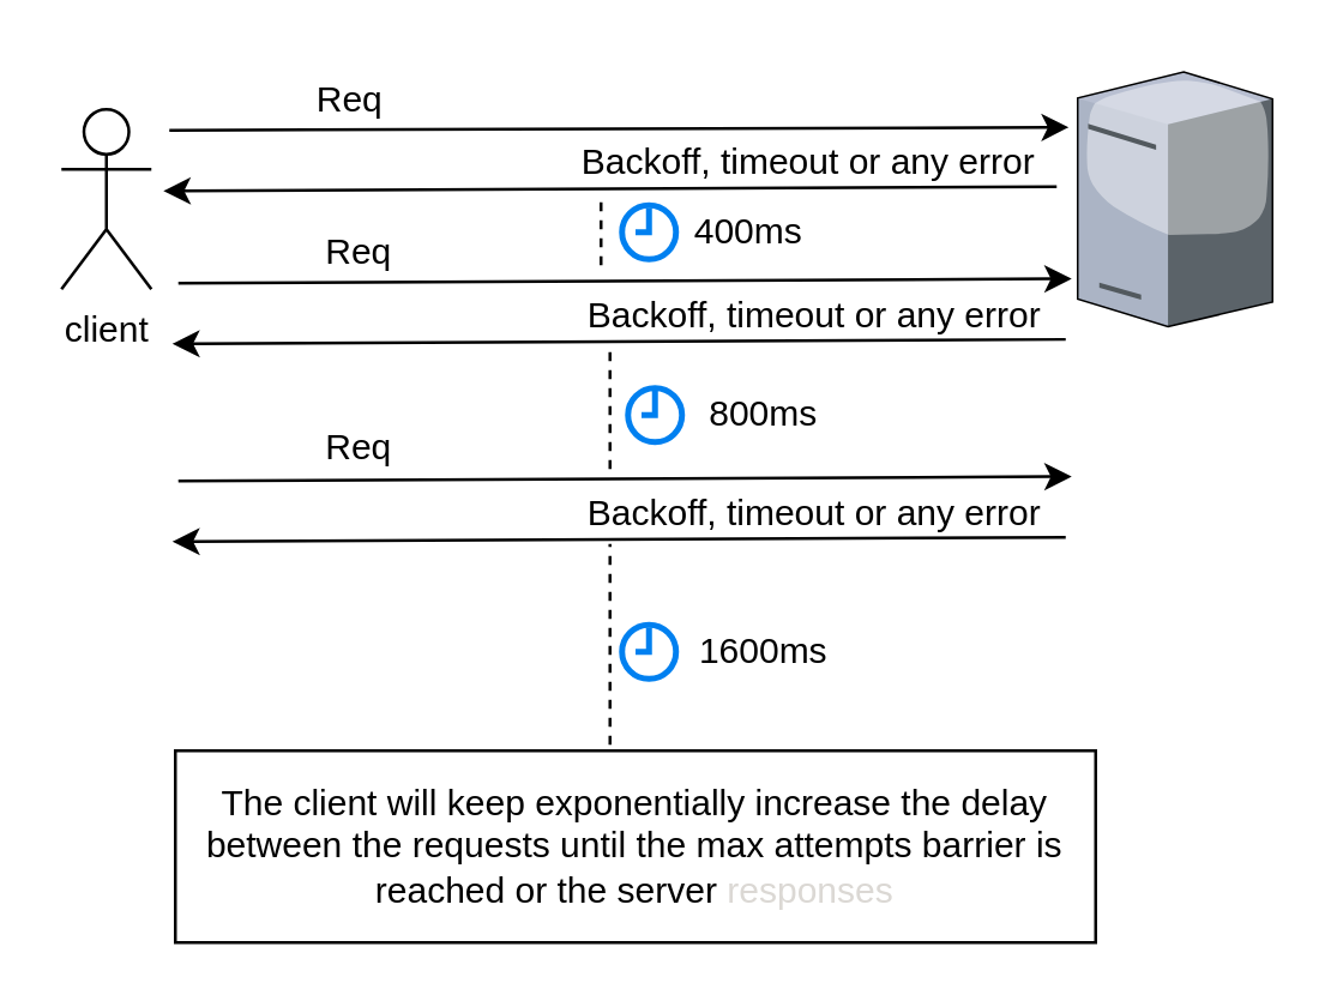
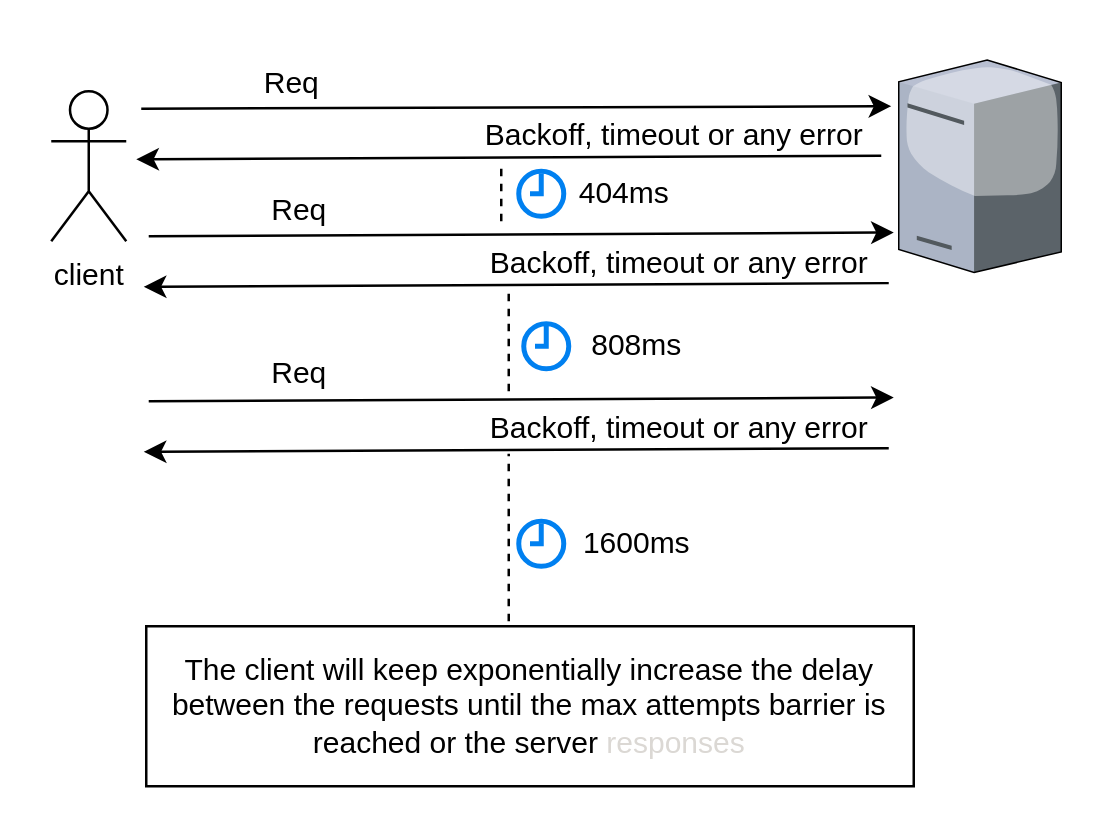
  <mxCell id="0" />
  <mxCell id="1" parent="0" />
  <mxCell id="2" value="client" style="shape=umlActor;verticalLabelPosition=bottom;verticalAlign=top;html=1;outlineConnect=0;" vertex="1" parent="1"><mxGeometry x="20" y="36" width="30" height="60" as="geometry" /></mxCell>
  <mxCell id="3" value="" style="verticalLabelPosition=bottom;sketch=0;aspect=fixed;html=1;verticalAlign=top;strokeColor=none;align=center;outlineConnect=0;shape=mxgraph.citrix.tower_server;" vertex="1" parent="1"><mxGeometry x="359" y="23.5" width="65" height="85" as="geometry" /></mxCell>
  <mxCell id="4" value="" style="endArrow=classic;html=1;rounded=0;" edge="1" parent="1"><mxGeometry width="50" height="50" relative="1" as="geometry"><mxPoint x="56" y="43" as="sourcePoint" /><mxPoint x="356" y="42" as="targetPoint" /></mxGeometry></mxCell>
  <mxCell id="5" value="Req" style="text;html=1;align=center;verticalAlign=middle;resizable=0;points=[];autosize=1;strokeColor=none;fillColor=none;" vertex="1" parent="1"><mxGeometry x="96" y="20" width="40" height="26" as="geometry" /></mxCell>
  <mxCell id="6" value="" style="endArrow=classic;html=1;rounded=0;entryX=-0.046;entryY=0.253;entryDx=0;entryDy=0;entryPerimeter=0;verticalAlign=middle;" edge="1" parent="1"><mxGeometry width="50" height="50" relative="1" as="geometry"><mxPoint x="352.01" y="61.755" as="sourcePoint" /><mxPoint x="54" y="63.25" as="targetPoint" /></mxGeometry></mxCell>
  <mxCell id="7" value="Backoff, timeout or any error" style="text;html=1;align=center;verticalAlign=middle;resizable=0;points=[];autosize=1;strokeColor=none;fillColor=none;" vertex="1" parent="1"><mxGeometry x="184" y="41" width="169" height="26" as="geometry" /></mxCell>
  <mxCell id="8" value="" style="endArrow=none;dashed=1;html=1;rounded=0;" edge="1" parent="1"><mxGeometry width="50" height="50" relative="1" as="geometry"><mxPoint x="200" y="88" as="sourcePoint" /><mxPoint x="200" y="64" as="targetPoint" /></mxGeometry></mxCell>
  <mxCell id="9" value="" style="html=1;verticalLabelPosition=bottom;align=center;labelBackgroundColor=#ffffff;verticalAlign=top;strokeWidth=2;strokeColor=#0080F0;shadow=0;dashed=0;shape=mxgraph.ios7.icons.clock;" vertex="1" parent="1"><mxGeometry x="207" y="68" width="18" height="18" as="geometry" /></mxCell>
  <mxCell id="10" value="Req" style="text;html=1;align=center;verticalAlign=middle;resizable=0;points=[];autosize=1;strokeColor=none;fillColor=none;" vertex="1" parent="1"><mxGeometry x="98.99" y="71" width="40" height="26" as="geometry" /></mxCell>
  <mxCell id="11" value="Backoff, timeout or any error" style="text;html=1;align=center;verticalAlign=middle;resizable=0;points=[];autosize=1;strokeColor=none;fillColor=none;" vertex="1" parent="1"><mxGeometry x="186.99" y="92" width="169" height="26" as="geometry" /></mxCell>
  <mxCell id="12" value="" style="endArrow=none;dashed=1;html=1;rounded=0;" edge="1" parent="1"><mxGeometry width="50" height="50" relative="1" as="geometry"><mxPoint x="203" y="156" as="sourcePoint" /><mxPoint x="202.99" y="115" as="targetPoint" /></mxGeometry></mxCell>
  <mxCell id="13" value="" style="html=1;verticalLabelPosition=bottom;align=center;labelBackgroundColor=#ffffff;verticalAlign=top;strokeWidth=2;strokeColor=#0080F0;shadow=0;dashed=0;shape=mxgraph.ios7.icons.clock;" vertex="1" parent="1"><mxGeometry x="209" y="129" width="18" height="18" as="geometry" /></mxCell>
  <mxCell id="14" value="" style="endArrow=classic;html=1;rounded=0;entryX=-0.046;entryY=0.253;entryDx=0;entryDy=0;entryPerimeter=0;verticalAlign=middle;" edge="1" parent="1"><mxGeometry width="50" height="50" relative="1" as="geometry"><mxPoint x="355" y="112.755" as="sourcePoint" /><mxPoint x="56.99" y="114.25" as="targetPoint" /></mxGeometry></mxCell>
  <mxCell id="15" value="" style="endArrow=classic;html=1;rounded=0;entryX=-0.046;entryY=0.253;entryDx=0;entryDy=0;entryPerimeter=0;" edge="1" parent="1"><mxGeometry width="50" height="50" relative="1" as="geometry"><mxPoint x="58.99" y="94" as="sourcePoint" /><mxPoint x="357" y="92.505" as="targetPoint" /></mxGeometry></mxCell>
  <mxCell id="16" value="Backoff, timeout or any error" style="text;html=1;align=center;verticalAlign=middle;resizable=0;points=[];autosize=1;strokeColor=none;fillColor=none;" vertex="1" parent="1"><mxGeometry x="186.99" y="158" width="169" height="26" as="geometry" /></mxCell>
  <mxCell id="17" value="" style="endArrow=none;dashed=1;html=1;rounded=0;" edge="1" parent="1"><mxGeometry width="50" height="50" relative="1" as="geometry"><mxPoint x="203" y="266" as="sourcePoint" /><mxPoint x="202.99" y="181" as="targetPoint" /></mxGeometry></mxCell>
  <mxCell id="18" value="" style="html=1;verticalLabelPosition=bottom;align=center;labelBackgroundColor=#ffffff;verticalAlign=top;strokeWidth=2;strokeColor=#0080F0;shadow=0;dashed=0;shape=mxgraph.ios7.icons.clock;" vertex="1" parent="1"><mxGeometry x="207" y="208" width="18" height="18" as="geometry" /></mxCell>
  <mxCell id="19" value="" style="endArrow=classic;html=1;rounded=0;entryX=-0.046;entryY=0.253;entryDx=0;entryDy=0;entryPerimeter=0;verticalAlign=middle;" edge="1" parent="1"><mxGeometry width="50" height="50" relative="1" as="geometry"><mxPoint x="355" y="178.755" as="sourcePoint" /><mxPoint x="56.99" y="180.25" as="targetPoint" /></mxGeometry></mxCell>
  <mxCell id="20" value="" style="endArrow=classic;html=1;rounded=0;entryX=-0.046;entryY=0.253;entryDx=0;entryDy=0;entryPerimeter=0;" edge="1" parent="1"><mxGeometry width="50" height="50" relative="1" as="geometry"><mxPoint x="58.99" y="160" as="sourcePoint" /><mxPoint x="357" y="158.505" as="targetPoint" /></mxGeometry></mxCell>
  <mxCell id="21" value="Req" style="text;html=1;align=center;verticalAlign=middle;resizable=0;points=[];autosize=1;strokeColor=none;fillColor=none;" vertex="1" parent="1"><mxGeometry x="98.99" y="136" width="40" height="26" as="geometry" /></mxCell>
- <mxCell id="22" value="400ms" style="text;html=1;align=center;verticalAlign=middle;resizable=0;points=[];autosize=1;strokeColor=none;fillColor=none;" vertex="1" parent="1"><mxGeometry x="222" y="64" width="54" height="26" as="geometry" /></mxCell>
- <mxCell id="23" value="800ms" style="text;html=1;align=center;verticalAlign=middle;resizable=0;points=[];autosize=1;strokeColor=none;fillColor=none;" vertex="1" parent="1"><mxGeometry x="227" y="125" width="54" height="26" as="geometry" /></mxCell>
+ <mxCell id="22" value="404ms" style="text;html=1;align=center;verticalAlign=middle;resizable=0;points=[];autosize=1;strokeColor=none;fillColor=none;" vertex="1" parent="1"><mxGeometry x="222" y="64" width="54" height="26" as="geometry" /></mxCell>
+ <mxCell id="23" value="808ms" style="text;html=1;align=center;verticalAlign=middle;resizable=0;points=[];autosize=1;strokeColor=none;fillColor=none;" vertex="1" parent="1"><mxGeometry x="227" y="125" width="54" height="26" as="geometry" /></mxCell>
  <mxCell id="24" value="1600ms" style="text;html=1;align=center;verticalAlign=middle;resizable=0;points=[];autosize=1;strokeColor=none;fillColor=none;" vertex="1" parent="1"><mxGeometry x="223.5" y="204" width="61" height="26" as="geometry" /></mxCell>
  <mxCell id="25" value="The client will keep exponentially increase the delay between the requests until the max attempts barrier is reached or the server&amp;nbsp;&lt;span style=&quot;color: rgb(219, 216, 212); background: transparent; margin-top:0pt; margin-bottom:0pt;&quot;&gt;responses&lt;/span&gt;" style="whiteSpace=wrap;html=1;" vertex="1" parent="1"><mxGeometry x="58" y="250" width="307" height="64" as="geometry" /></mxCell>
